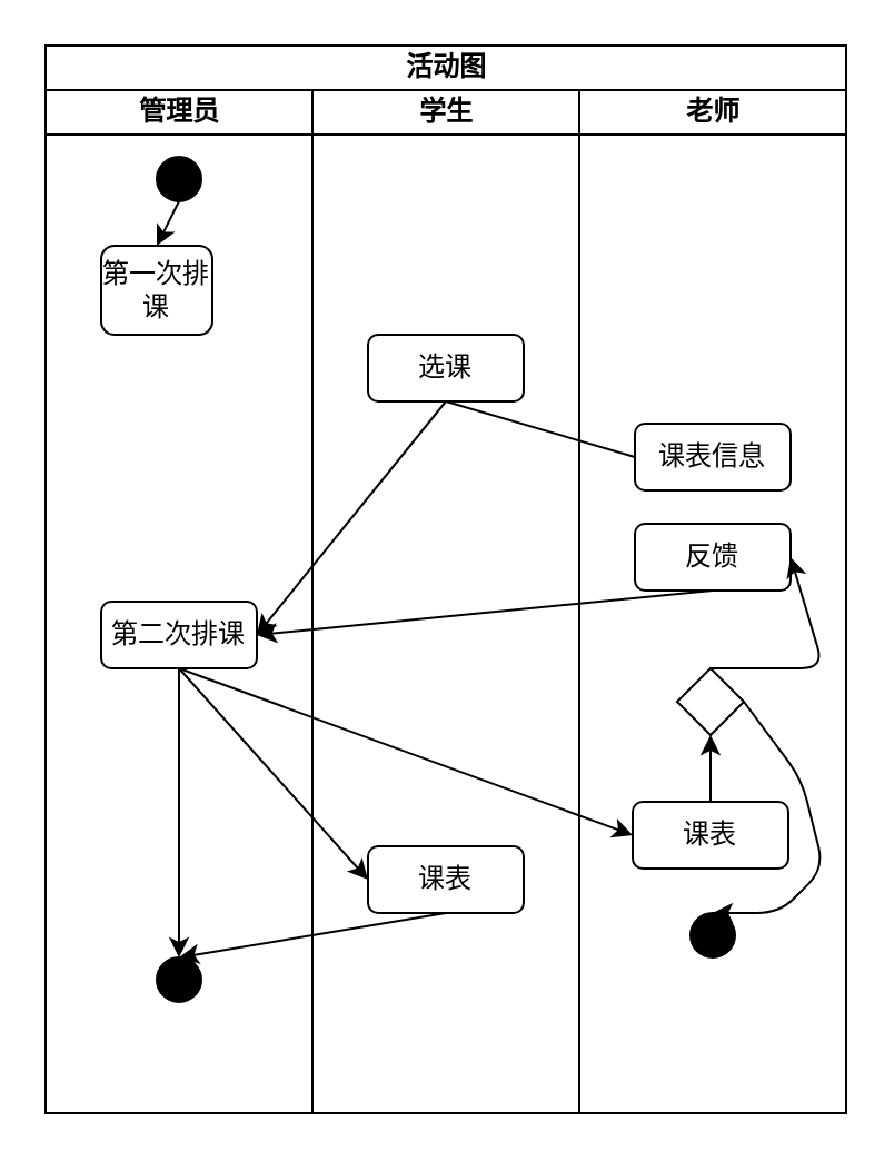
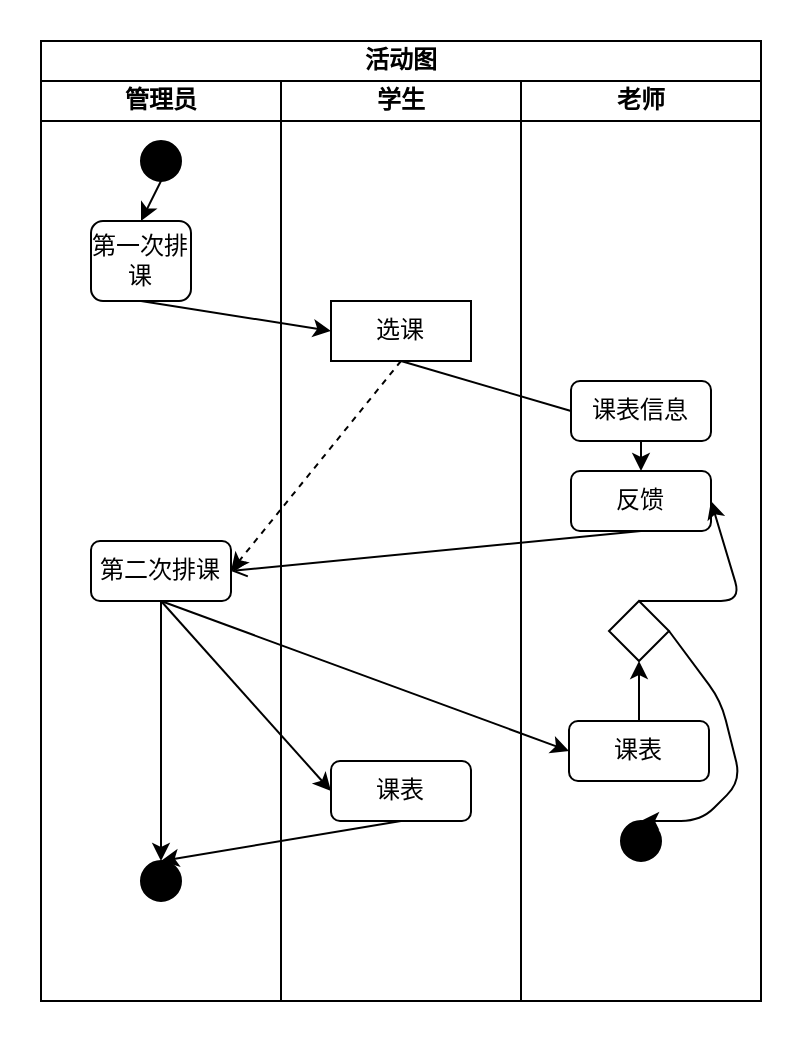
  <mxCell id="0" />
  <mxCell id="1" parent="0" />
  <mxCell id="2" value="活动图" style="swimlane;childLayout=stackLayout;resizeParent=1;resizeParentMax=0;startSize=20;html=1;" vertex="1" parent="1"><mxGeometry x="20" y="20" width="360" height="480" as="geometry" /></mxCell>
  <mxCell id="3" value="管理员" style="swimlane;startSize=20;html=1;" vertex="1" parent="2"><mxGeometry y="20" width="120" height="460" as="geometry"><mxRectangle y="20" width="40" height="460" as="alternateBounds" /></mxGeometry></mxCell>
  <mxCell id="4" style="edgeStyle=none;html=1;exitX=0.5;exitY=1;exitDx=0;exitDy=0;entryX=0.5;entryY=0;entryDx=0;entryDy=0;" edge="1" parent="3" source="5" target="6"><mxGeometry relative="1" as="geometry" /></mxCell>
  <mxCell id="5" value="" style="ellipse;whiteSpace=wrap;html=1;aspect=fixed;fillColor=#000000;" vertex="1" parent="3"><mxGeometry x="50" y="30" width="20" height="20" as="geometry" /></mxCell>
  <mxCell id="6" value="第一次排课" style="rounded=1;whiteSpace=wrap;html=1;fillColor=#FFFFFF;" vertex="1" parent="3"><mxGeometry x="25.0" y="70" width="50" height="40" as="geometry" /></mxCell>
  <mxCell id="7" value="第二次排课" style="rounded=1;whiteSpace=wrap;html=1;fillColor=#FFFFFF;" vertex="1" parent="3"><mxGeometry x="25.0" y="230" width="70" height="30" as="geometry" /></mxCell>
  <mxCell id="8" value="" style="ellipse;whiteSpace=wrap;html=1;aspect=fixed;fillColor=#000000;" vertex="1" parent="3"><mxGeometry x="50" y="390" width="20" height="20" as="geometry" /></mxCell>
  <mxCell id="9" style="edgeStyle=none;html=1;exitX=0.5;exitY=1;exitDx=0;exitDy=0;entryX=0.5;entryY=0;entryDx=0;entryDy=0;" edge="1" parent="3" source="7" target="8"><mxGeometry relative="1" as="geometry"><mxPoint x="60.0" y="330" as="targetPoint" /></mxGeometry></mxCell>
- <mxCell id="11" style="edgeStyle=none;html=1;exitX=0.5;exitY=1;exitDx=0;exitDy=0;entryX=1;entryY=0.5;entryDx=0;entryDy=0;" edge="1" parent="2" source="15" target="7"><mxGeometry relative="1" as="geometry"><mxPoint x="80.0" y="260" as="targetPoint" /></mxGeometry></mxCell>
+ <mxCell id="10" style="edgeStyle=none;html=1;exitX=0.5;exitY=1;exitDx=0;exitDy=0;entryX=0;entryY=0.5;entryDx=0;entryDy=0;" edge="1" parent="2" source="6" target="15"><mxGeometry relative="1" as="geometry" /></mxCell>
+ <mxCell id="11" style="edgeStyle=none;html=1;exitX=0.5;exitY=1;exitDx=0;exitDy=0;entryX=1;entryY=0.5;entryDx=0;entryDy=0;dashed=1;" edge="1" parent="2" source="15" target="7"><mxGeometry relative="1" as="geometry"><mxPoint x="80.0" y="260" as="targetPoint" /></mxGeometry></mxCell>
  <mxCell id="12" style="edgeStyle=none;html=1;exitX=0.5;exitY=1;exitDx=0;exitDy=0;entryX=0;entryY=0.5;entryDx=0;entryDy=0;endArrow=none;" edge="1" parent="2" source="15" target="19"><mxGeometry relative="1" as="geometry" /></mxCell>
- <mxCell id="13" style="edgeStyle=none;html=1;exitX=0.5;exitY=1;exitDx=0;exitDy=0;entryX=1;entryY=0.5;entryDx=0;entryDy=0;" edge="1" parent="2" source="20" target="7"><mxGeometry relative="1" as="geometry" /></mxCell>
+ <mxCell id="13" style="edgeStyle=none;html=1;exitX=0.5;exitY=1;exitDx=0;exitDy=0;entryX=1;entryY=0.5;entryDx=0;entryDy=0;endArrow=open;" edge="1" parent="2" source="20" target="7"><mxGeometry relative="1" as="geometry" /></mxCell>
  <mxCell id="14" value="学生" style="swimlane;startSize=20;html=1;" vertex="1" parent="2"><mxGeometry x="120" y="20" width="120" height="460" as="geometry" /></mxCell>
- <mxCell id="15" value="选课" style="rounded=1;whiteSpace=wrap;html=1;fillColor=#FFFFFF;" vertex="1" parent="14"><mxGeometry x="25.0" y="110" width="70" height="30" as="geometry" /></mxCell>
+ <mxCell id="15" value="选课" style="whiteSpace=wrap;html=1;fillColor=#FFFFFF;rounded=0;" vertex="1" parent="14"><mxGeometry x="25.0" y="110" width="70" height="30" as="geometry" /></mxCell>
  <mxCell id="16" value="课表" style="rounded=1;whiteSpace=wrap;html=1;fillColor=#FFFFFF;" vertex="1" parent="14"><mxGeometry x="25.0" y="340" width="70" height="30" as="geometry" /></mxCell>
  <mxCell id="17" value="老师" style="swimlane;startSize=20;html=1;" vertex="1" parent="2"><mxGeometry x="240" y="20" width="120" height="460" as="geometry" /></mxCell>
+ <mxCell id="18" value="" style="edgeStyle=none;html=1;" edge="1" parent="17" source="19" target="20"><mxGeometry relative="1" as="geometry" /></mxCell>
  <mxCell id="19" value="课表信息" style="rounded=1;whiteSpace=wrap;html=1;fillColor=#FFFFFF;" vertex="1" parent="17"><mxGeometry x="25.0" y="150" width="70" height="30" as="geometry" /></mxCell>
  <mxCell id="20" value="反馈" style="rounded=1;whiteSpace=wrap;html=1;fillColor=#FFFFFF;" vertex="1" parent="17"><mxGeometry x="25" y="195" width="70" height="30" as="geometry" /></mxCell>
  <mxCell id="21" style="edgeStyle=none;html=1;exitX=0.5;exitY=0;exitDx=0;exitDy=0;entryX=0.5;entryY=1;entryDx=0;entryDy=0;" edge="1" parent="17" source="22" target="25"><mxGeometry relative="1" as="geometry" /></mxCell>
  <mxCell id="22" value="课表" style="rounded=1;whiteSpace=wrap;html=1;fillColor=#FFFFFF;" vertex="1" parent="17"><mxGeometry x="24.0" y="320" width="70" height="30" as="geometry" /></mxCell>
  <mxCell id="23" style="edgeStyle=none;html=1;exitX=0.5;exitY=0;exitDx=0;exitDy=0;entryX=1;entryY=0.5;entryDx=0;entryDy=0;" edge="1" parent="17" source="25" target="20"><mxGeometry relative="1" as="geometry"><mxPoint x="110.0" y="260" as="targetPoint" /><Array as="points"><mxPoint x="110.0" y="260" /></Array></mxGeometry></mxCell>
  <mxCell id="24" style="edgeStyle=none;html=1;exitX=1;exitY=0.5;exitDx=0;exitDy=0;entryX=0.5;entryY=0;entryDx=0;entryDy=0;" edge="1" parent="17" source="25" target="26"><mxGeometry relative="1" as="geometry"><Array as="points"><mxPoint x="100.0" y="310" /><mxPoint x="110.0" y="350" /><mxPoint x="90.0" y="370" /></Array></mxGeometry></mxCell>
  <mxCell id="25" value="" style="rhombus;whiteSpace=wrap;html=1;fillColor=#FFFFFF;" vertex="1" parent="17"><mxGeometry x="44.0" y="260" width="30" height="30" as="geometry" /></mxCell>
  <mxCell id="26" value="" style="ellipse;whiteSpace=wrap;html=1;aspect=fixed;fillColor=#000000;" vertex="1" parent="17"><mxGeometry x="50" y="370" width="20" height="20" as="geometry" /></mxCell>
  <mxCell id="27" style="edgeStyle=none;html=1;exitX=0.5;exitY=1;exitDx=0;exitDy=0;entryX=0;entryY=0.5;entryDx=0;entryDy=0;" edge="1" parent="2" source="7" target="16"><mxGeometry relative="1" as="geometry" /></mxCell>
  <mxCell id="28" style="edgeStyle=none;html=1;exitX=0.5;exitY=1;exitDx=0;exitDy=0;entryX=0;entryY=0.5;entryDx=0;entryDy=0;" edge="1" parent="2" source="7" target="22"><mxGeometry relative="1" as="geometry" /></mxCell>
  <mxCell id="29" style="edgeStyle=none;html=1;exitX=0.5;exitY=1;exitDx=0;exitDy=0;entryX=0.5;entryY=0;entryDx=0;entryDy=0;" edge="1" parent="2" source="16" target="8"><mxGeometry relative="1" as="geometry" /></mxCell>
